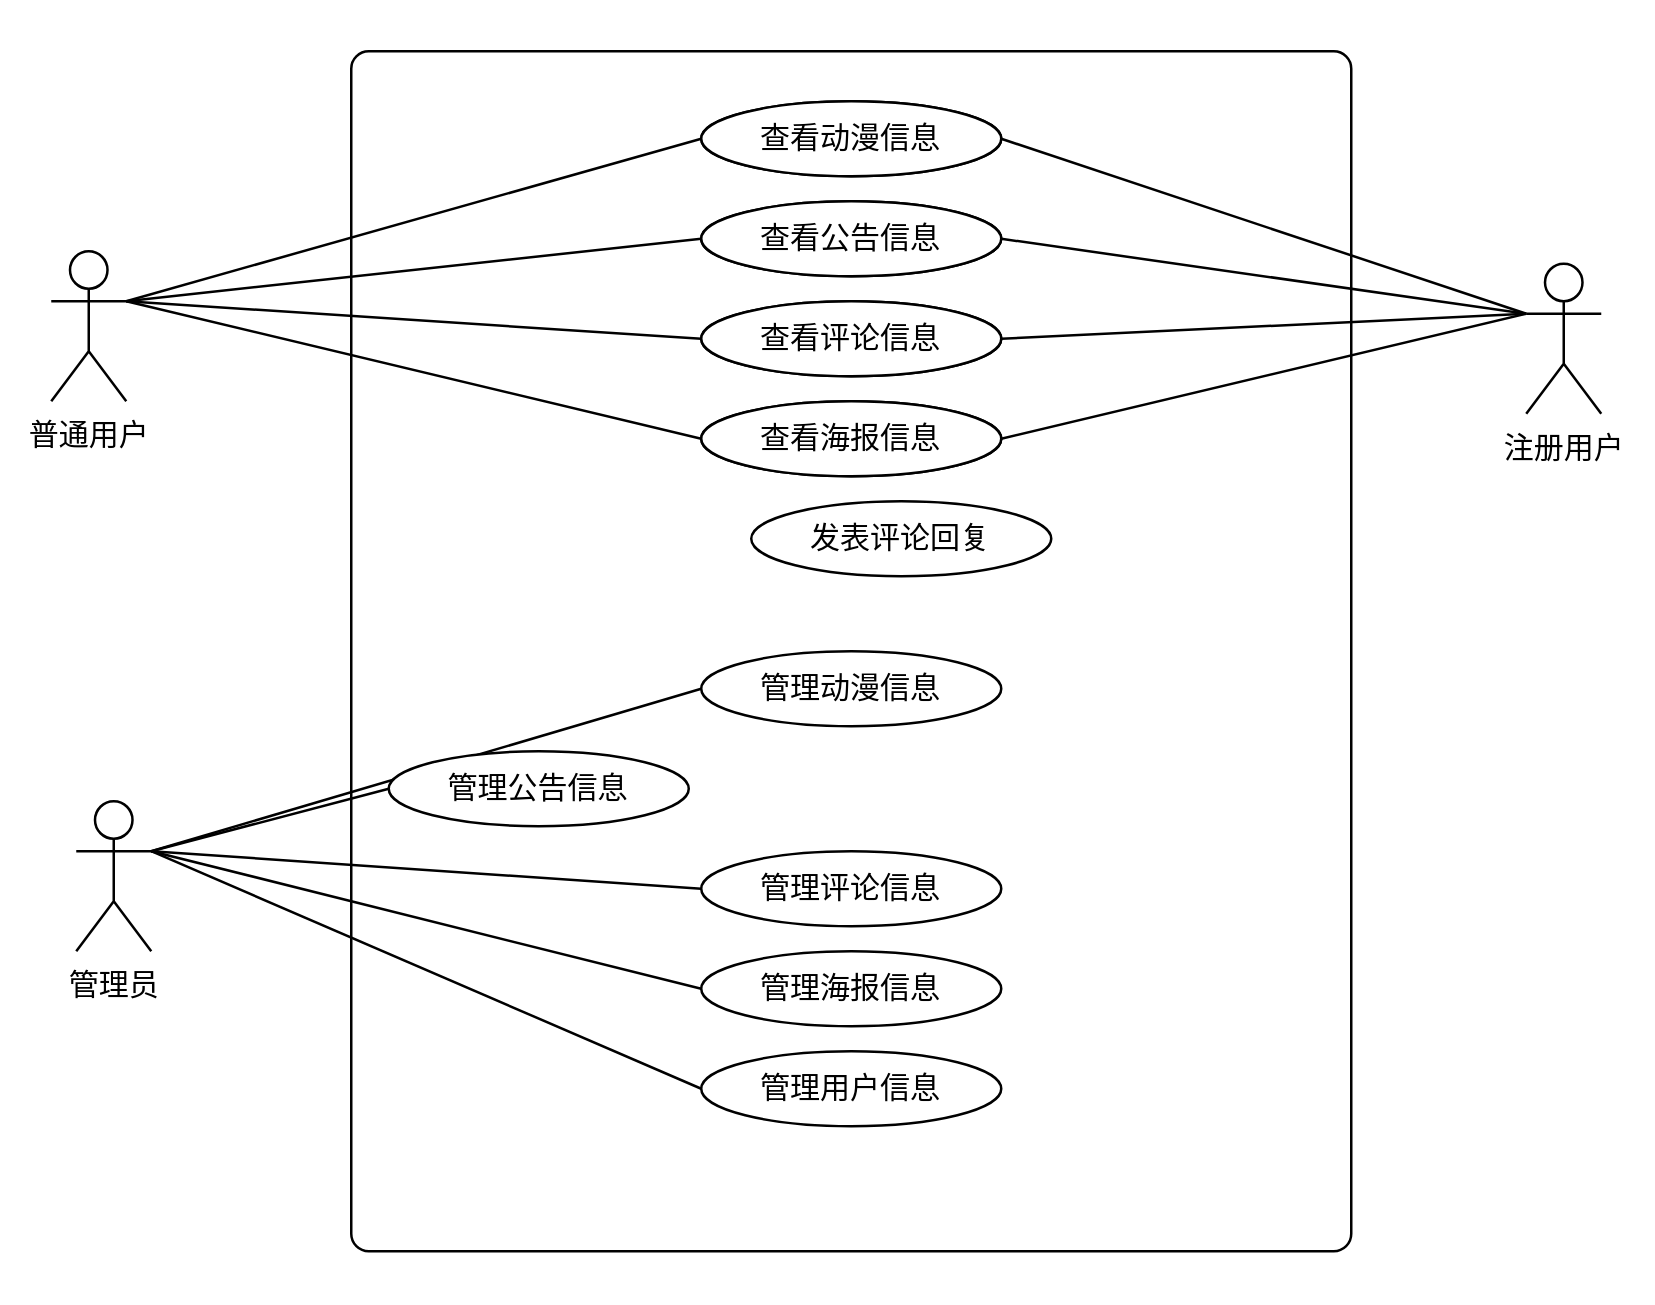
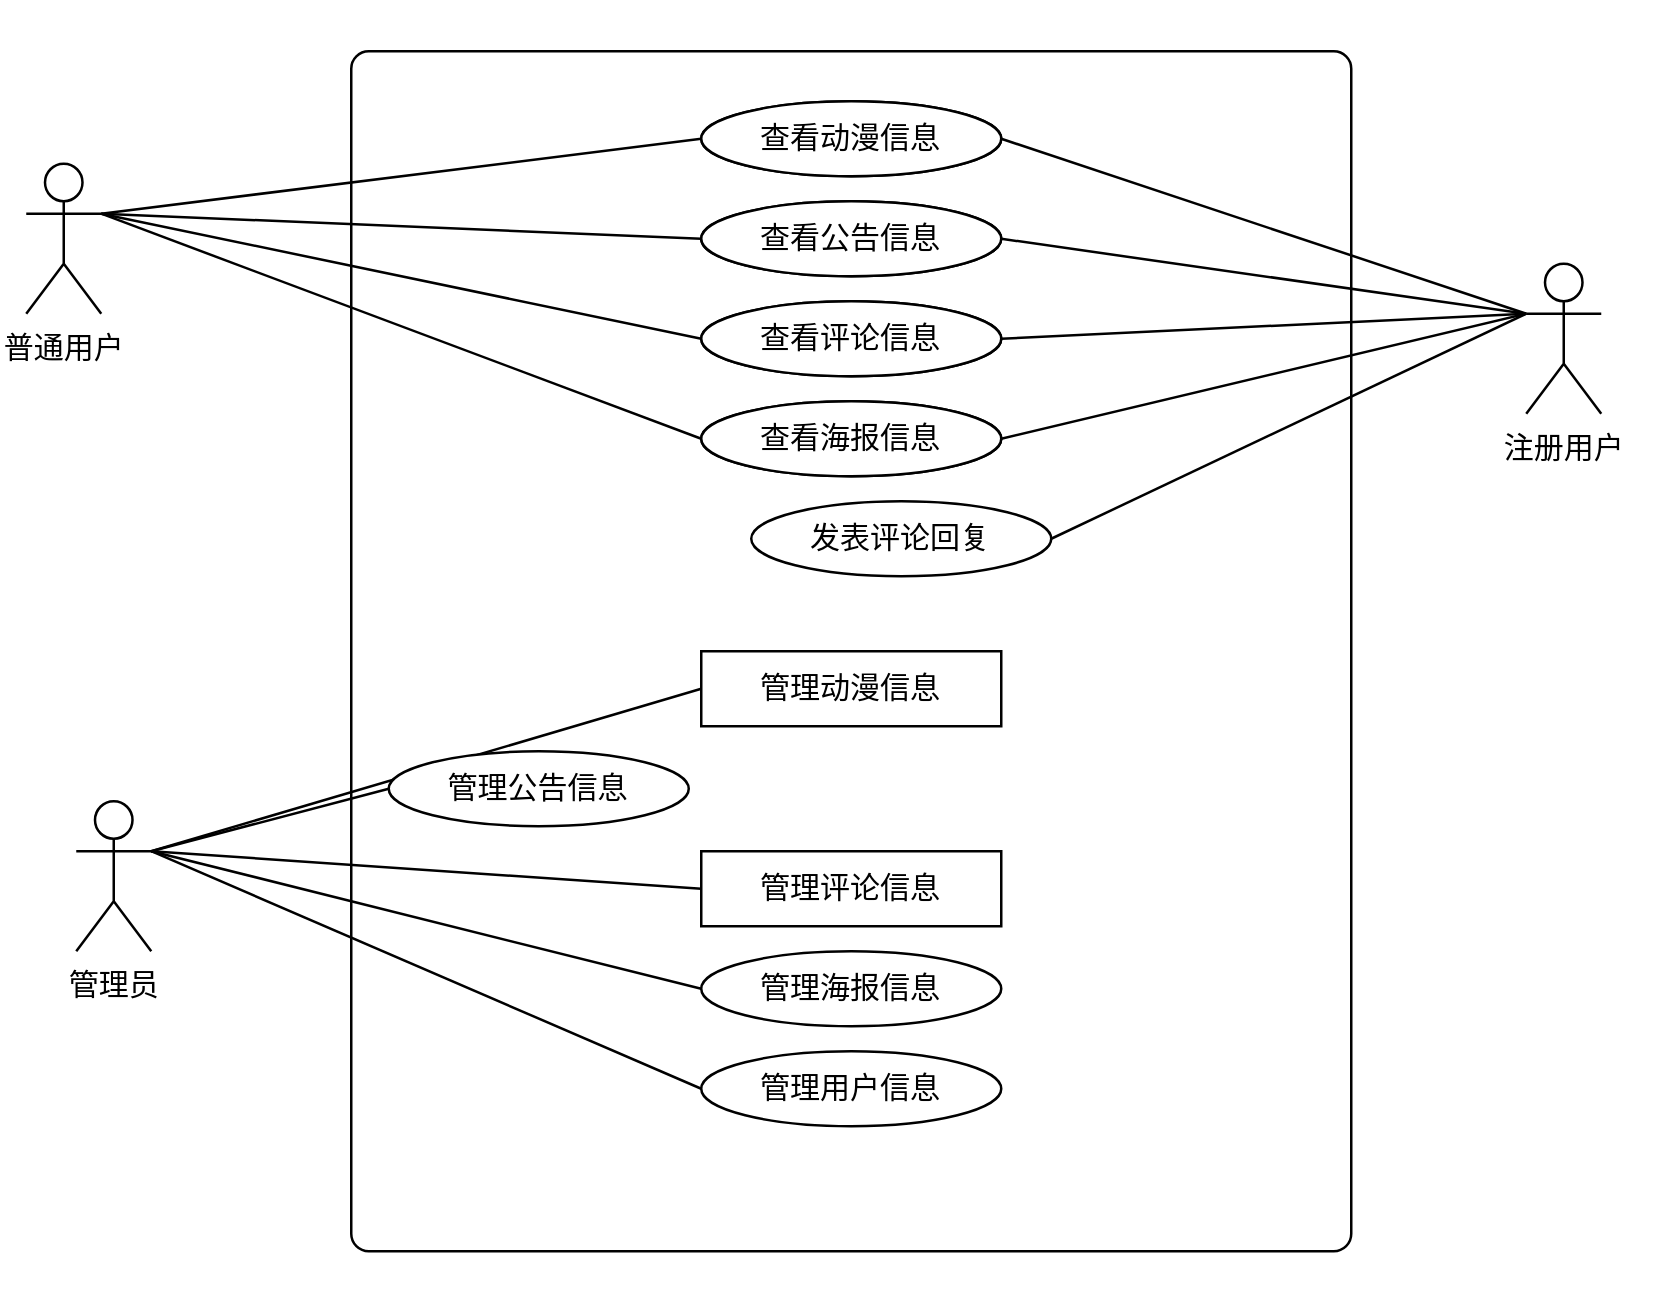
  <mxCell id="0" />
  <mxCell id="1" parent="0" />
  <mxCell id="2" value="" style="rounded=1;whiteSpace=wrap;html=1;absoluteArcSize=1;arcSize=14;strokeWidth=1;fontFamily=Helvetica;fontSize=12;fontColor=default;fillColor=default;" vertex="1" parent="1"><mxGeometry x="140" y="20" width="400" height="480" as="geometry" /></mxCell>
  <mxCell id="3" style="rounded=0;orthogonalLoop=1;jettySize=auto;html=1;exitX=1;exitY=0.333;exitDx=0;exitDy=0;exitPerimeter=0;entryX=0;entryY=0.5;entryDx=0;entryDy=0;fontFamily=Helvetica;fontSize=12;fontColor=default;endArrow=none;endFill=0;" edge="1" parent="1" source="6" target="29"><mxGeometry relative="1" as="geometry" /></mxCell>
  <mxCell id="4" style="edgeStyle=none;rounded=0;orthogonalLoop=1;jettySize=auto;html=1;exitX=1;exitY=0.333;exitDx=0;exitDy=0;exitPerimeter=0;entryX=0;entryY=0.5;entryDx=0;entryDy=0;fontFamily=Helvetica;fontSize=12;fontColor=default;endArrow=none;endFill=0;" edge="1" parent="1" source="6" target="31"><mxGeometry relative="1" as="geometry" /></mxCell>
  <mxCell id="5" style="edgeStyle=none;rounded=0;orthogonalLoop=1;jettySize=auto;html=1;exitX=1;exitY=0.333;exitDx=0;exitDy=0;exitPerimeter=0;entryX=0;entryY=0.5;entryDx=0;entryDy=0;fontFamily=Helvetica;fontSize=12;fontColor=default;endArrow=none;endFill=0;" edge="1" parent="1" source="6" target="32"><mxGeometry relative="1" as="geometry" /></mxCell>
- <mxCell id="6" value="普通用户" style="shape=umlActor;verticalLabelPosition=bottom;verticalAlign=top;html=1;outlineConnect=0;rounded=1;fontFamily=Helvetica;fontSize=12;fontColor=default;strokeColor=default;strokeWidth=1;fillColor=default;" vertex="1" parent="1"><mxGeometry x="20" y="100" width="30" height="60" as="geometry" /></mxCell>
+ <mxCell id="6" value="普通用户" style="shape=umlActor;verticalLabelPosition=bottom;verticalAlign=top;html=1;outlineConnect=0;rounded=1;fontFamily=Helvetica;fontSize=12;fontColor=default;strokeColor=default;strokeWidth=1;fillColor=default;" vertex="1" parent="1"><mxGeometry x="10" y="65" width="30" height="60" as="geometry" /></mxCell>
  <mxCell id="7" style="edgeStyle=none;shape=connector;rounded=0;orthogonalLoop=1;jettySize=auto;html=1;exitX=1;exitY=0.333;exitDx=0;exitDy=0;exitPerimeter=0;entryX=0;entryY=0.5;entryDx=0;entryDy=0;labelBackgroundColor=default;fontFamily=Helvetica;fontSize=12;fontColor=default;endArrow=none;endFill=0;strokeColor=default;" edge="1" parent="1" source="12" target="26"><mxGeometry relative="1" as="geometry" /></mxCell>
  <mxCell id="8" style="edgeStyle=none;shape=connector;rounded=0;orthogonalLoop=1;jettySize=auto;html=1;exitX=1;exitY=0.333;exitDx=0;exitDy=0;exitPerimeter=0;entryX=0;entryY=0.5;entryDx=0;entryDy=0;labelBackgroundColor=default;fontFamily=Helvetica;fontSize=12;fontColor=default;endArrow=none;endFill=0;strokeColor=default;" edge="1" parent="1" source="12" target="25"><mxGeometry relative="1" as="geometry" /></mxCell>
  <mxCell id="9" style="edgeStyle=none;shape=connector;rounded=0;orthogonalLoop=1;jettySize=auto;html=1;exitX=1;exitY=0.333;exitDx=0;exitDy=0;exitPerimeter=0;entryX=0;entryY=0.5;entryDx=0;entryDy=0;labelBackgroundColor=default;fontFamily=Helvetica;fontSize=12;fontColor=default;endArrow=none;endFill=0;strokeColor=default;" edge="1" parent="1" source="12" target="24"><mxGeometry relative="1" as="geometry" /></mxCell>
  <mxCell id="10" style="edgeStyle=none;shape=connector;rounded=0;orthogonalLoop=1;jettySize=auto;html=1;exitX=1;exitY=0.333;exitDx=0;exitDy=0;exitPerimeter=0;entryX=0;entryY=0.5;entryDx=0;entryDy=0;labelBackgroundColor=default;fontFamily=Helvetica;fontSize=12;fontColor=default;endArrow=none;endFill=0;strokeColor=default;" edge="1" parent="1" source="12" target="27"><mxGeometry relative="1" as="geometry" /></mxCell>
  <mxCell id="11" style="edgeStyle=none;shape=connector;rounded=0;orthogonalLoop=1;jettySize=auto;html=1;exitX=1;exitY=0.333;exitDx=0;exitDy=0;exitPerimeter=0;entryX=0;entryY=0.5;entryDx=0;entryDy=0;labelBackgroundColor=default;fontFamily=Helvetica;fontSize=12;fontColor=default;endArrow=none;endFill=0;strokeColor=default;" edge="1" parent="1" source="12" target="28"><mxGeometry relative="1" as="geometry" /></mxCell>
  <mxCell id="12" value="管理员" style="shape=umlActor;verticalLabelPosition=bottom;verticalAlign=top;html=1;outlineConnect=0;rounded=1;fontFamily=Helvetica;fontSize=12;fontColor=default;strokeColor=default;strokeWidth=1;fillColor=default;" vertex="1" parent="1"><mxGeometry x="30" y="320" width="30" height="60" as="geometry" /></mxCell>
  <mxCell id="13" style="edgeStyle=none;rounded=0;orthogonalLoop=1;jettySize=auto;html=1;exitX=0;exitY=0.333;exitDx=0;exitDy=0;exitPerimeter=0;entryX=1;entryY=0.5;entryDx=0;entryDy=0;fontFamily=Helvetica;fontSize=12;fontColor=default;endArrow=none;endFill=0;" edge="1" parent="1" source="18" target="29"><mxGeometry relative="1" as="geometry" /></mxCell>
  <mxCell id="14" style="edgeStyle=none;rounded=0;orthogonalLoop=1;jettySize=auto;html=1;exitX=0;exitY=0.333;exitDx=0;exitDy=0;exitPerimeter=0;entryX=1;entryY=0.5;entryDx=0;entryDy=0;fontFamily=Helvetica;fontSize=12;fontColor=default;endArrow=none;endFill=0;" edge="1" parent="1" source="18" target="30"><mxGeometry relative="1" as="geometry" /></mxCell>
  <mxCell id="15" style="edgeStyle=none;rounded=0;orthogonalLoop=1;jettySize=auto;html=1;exitX=0;exitY=0.333;exitDx=0;exitDy=0;exitPerimeter=0;entryX=1;entryY=0.5;entryDx=0;entryDy=0;fontFamily=Helvetica;fontSize=12;fontColor=default;endArrow=none;endFill=0;" edge="1" parent="1" source="18" target="32"><mxGeometry relative="1" as="geometry" /></mxCell>
+ <mxCell id="16" style="edgeStyle=none;rounded=0;orthogonalLoop=1;jettySize=auto;html=1;exitX=0;exitY=0.333;exitDx=0;exitDy=0;exitPerimeter=0;entryX=1;entryY=0.5;entryDx=0;entryDy=0;fontFamily=Helvetica;fontSize=12;fontColor=default;endArrow=none;endFill=0;" edge="1" parent="1" source="18" target="23"><mxGeometry relative="1" as="geometry" /></mxCell>
  <mxCell id="17" style="edgeStyle=none;rounded=0;orthogonalLoop=1;jettySize=auto;html=1;exitX=0;exitY=0.333;exitDx=0;exitDy=0;exitPerimeter=0;entryX=1;entryY=0.5;entryDx=0;entryDy=0;fontFamily=Helvetica;fontSize=12;fontColor=default;endArrow=none;endFill=0;" edge="1" parent="1" source="18" target="31"><mxGeometry relative="1" as="geometry" /></mxCell>
  <mxCell id="18" value="注册用户" style="shape=umlActor;verticalLabelPosition=bottom;verticalAlign=top;html=1;outlineConnect=0;rounded=1;fontFamily=Helvetica;fontSize=12;fontColor=default;strokeColor=default;strokeWidth=1;fillColor=default;" vertex="1" parent="1"><mxGeometry x="610" y="105" width="30" height="60" as="geometry" /></mxCell>
  <mxCell id="19" value="查看动漫信息" style="ellipse;whiteSpace=wrap;html=1;rounded=1;fontFamily=Helvetica;fontSize=12;fontColor=default;strokeColor=default;strokeWidth=1;fillColor=default;" vertex="1" parent="1"><mxGeometry x="280" y="40" width="120" height="30" as="geometry" /></mxCell>
  <mxCell id="20" value="查看海报信息" style="ellipse;whiteSpace=wrap;html=1;rounded=1;fontFamily=Helvetica;fontSize=12;fontColor=default;strokeColor=default;strokeWidth=1;fillColor=default;" vertex="1" parent="1"><mxGeometry x="280" y="160" width="120" height="30" as="geometry" /></mxCell>
  <mxCell id="21" value="查看公告信息" style="ellipse;whiteSpace=wrap;html=1;rounded=1;fontFamily=Helvetica;fontSize=12;fontColor=default;strokeColor=default;strokeWidth=1;fillColor=default;" vertex="1" parent="1"><mxGeometry x="280" y="80" width="120" height="30" as="geometry" /></mxCell>
  <mxCell id="22" value="查看评论信息" style="ellipse;whiteSpace=wrap;html=1;rounded=1;fontFamily=Helvetica;fontSize=12;fontColor=default;strokeColor=default;strokeWidth=1;fillColor=default;" vertex="1" parent="1"><mxGeometry x="280" y="120" width="120" height="30" as="geometry" /></mxCell>
  <mxCell id="23" value="发表评论回复" style="ellipse;whiteSpace=wrap;html=1;rounded=1;fontFamily=Helvetica;fontSize=12;fontColor=default;strokeColor=default;strokeWidth=1;fillColor=default;" vertex="1" parent="1"><mxGeometry x="300" y="200" width="120" height="30" as="geometry" /></mxCell>
- <mxCell id="24" value="管理评论信息" style="ellipse;whiteSpace=wrap;html=1;rounded=1;fontFamily=Helvetica;fontSize=12;fontColor=default;strokeColor=default;strokeWidth=1;fillColor=default;" vertex="1" parent="1"><mxGeometry x="280" y="340" width="120" height="30" as="geometry" /></mxCell>
+ <mxCell id="24" value="管理评论信息" style="whiteSpace=wrap;html=1;fontFamily=Helvetica;fontSize=12;fontColor=default;strokeColor=default;strokeWidth=1;fillColor=default;rounded=0;" vertex="1" parent="1"><mxGeometry x="280" y="340" width="120" height="30" as="geometry" /></mxCell>
  <mxCell id="25" value="管理公告信息" style="ellipse;whiteSpace=wrap;html=1;rounded=1;fontFamily=Helvetica;fontSize=12;fontColor=default;strokeColor=default;strokeWidth=1;fillColor=default;" vertex="1" parent="1"><mxGeometry x="155" y="300" width="120" height="30" as="geometry" /></mxCell>
- <mxCell id="26" value="管理动漫信息" style="ellipse;whiteSpace=wrap;html=1;rounded=1;fontFamily=Helvetica;fontSize=12;fontColor=default;strokeColor=default;strokeWidth=1;fillColor=default;" vertex="1" parent="1"><mxGeometry x="280" y="260" width="120" height="30" as="geometry" /></mxCell>
+ <mxCell id="26" value="管理动漫信息" style="whiteSpace=wrap;html=1;fontFamily=Helvetica;fontSize=12;fontColor=default;strokeColor=default;strokeWidth=1;fillColor=default;rounded=0;" vertex="1" parent="1"><mxGeometry x="280" y="260" width="120" height="30" as="geometry" /></mxCell>
  <mxCell id="27" value="管理海报信息" style="ellipse;whiteSpace=wrap;html=1;rounded=1;fontFamily=Helvetica;fontSize=12;fontColor=default;strokeColor=default;strokeWidth=1;fillColor=default;" vertex="1" parent="1"><mxGeometry x="280" y="380" width="120" height="30" as="geometry" /></mxCell>
  <mxCell id="28" value="管理用户信息" style="ellipse;whiteSpace=wrap;html=1;rounded=1;fontFamily=Helvetica;fontSize=12;fontColor=default;strokeColor=default;strokeWidth=1;fillColor=default;" vertex="1" parent="1"><mxGeometry x="280" y="420" width="120" height="30" as="geometry" /></mxCell>
  <mxCell id="29" value="查看动漫信息" style="ellipse;whiteSpace=wrap;html=1;rounded=1;fontFamily=Helvetica;fontSize=12;fontColor=default;strokeColor=default;strokeWidth=1;fillColor=default;" vertex="1" parent="1"><mxGeometry x="280" y="40" width="120" height="30" as="geometry" /></mxCell>
  <mxCell id="30" value="查看公告信息" style="ellipse;whiteSpace=wrap;html=1;rounded=1;fontFamily=Helvetica;fontSize=12;fontColor=default;strokeColor=default;strokeWidth=1;fillColor=default;" vertex="1" parent="1"><mxGeometry x="280" y="80" width="120" height="30" as="geometry" /></mxCell>
  <mxCell id="31" value="查看评论信息" style="ellipse;whiteSpace=wrap;html=1;rounded=1;fontFamily=Helvetica;fontSize=12;fontColor=default;strokeColor=default;strokeWidth=1;fillColor=default;" vertex="1" parent="1"><mxGeometry x="280" y="120" width="120" height="30" as="geometry" /></mxCell>
  <mxCell id="32" value="查看海报信息" style="ellipse;whiteSpace=wrap;html=1;rounded=1;fontFamily=Helvetica;fontSize=12;fontColor=default;strokeColor=default;strokeWidth=1;fillColor=default;" vertex="1" parent="1"><mxGeometry x="280" y="160" width="120" height="30" as="geometry" /></mxCell>
  <mxCell id="33" style="rounded=0;orthogonalLoop=1;jettySize=auto;html=1;exitX=1;exitY=0.333;exitDx=0;exitDy=0;exitPerimeter=0;entryX=0;entryY=0.5;entryDx=0;entryDy=0;fontFamily=Helvetica;fontSize=12;fontColor=default;endArrow=none;endFill=0;" edge="1" parent="1" source="6" target="30"><mxGeometry relative="1" as="geometry"><mxPoint x="60" y="130" as="sourcePoint" /><mxPoint x="290" y="65" as="targetPoint" /></mxGeometry></mxCell>
